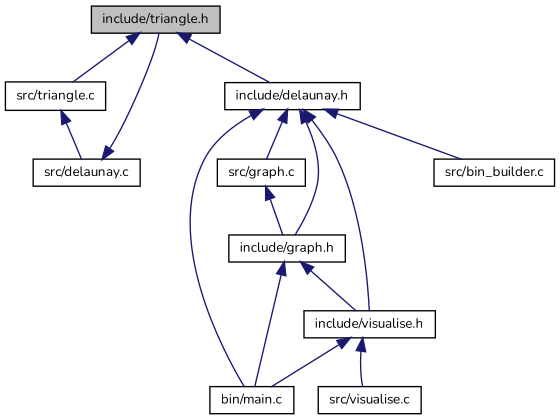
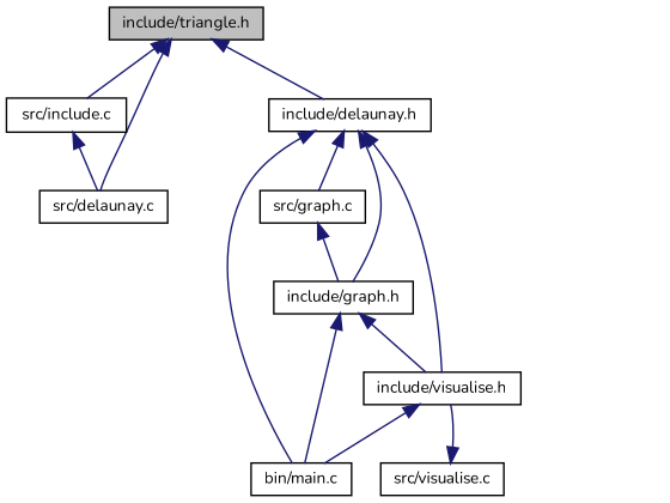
  digraph {
    fontname=Nunito
    node [color=black fillcolor=white fontname=Nunito fontsize=10 shape=record style=filled]
    edge [color=midnightblue dir=back fontname=Nunito fontsize=10 labelfontname=Helvetica labelfontsize=10 style=solid]
    n1 [fillcolor=grey75 fontcolor=black height=0.2 label="include/triangle.h" width=0.4]
    n2 [height=0.2 label="src/delaunay.c" width=0.4]
-   n3 [height=0.2 label="src/triangle.c" width=0.4]
+   n3 [height=0.2 label="src/include.c" width=0.4]
    n4 [height=0.2 label="include/delaunay.h" width=0.4]
-   n5 [height=0.2 label="src/bin_builder.c" width=0.4]
    n6 [height=0.2 label="src/graph.c" width=0.4]
    n7 [height=0.2 label="bin/main.c" width=0.4]
    n8 [height=0.2 label="include/graph.h" width=0.4]
    n9 [height=0.2 label="include/visualise.h" width=0.4]
    n10 [height=0.2 label="src/visualise.c" width=0.4]
-   n2 -> n1
+   n1 -> n2
    n1 -> n3
    n1 -> n4
    n3 -> n2
-   n4 -> n5
    n4 -> n6
    n4 -> n7
    n4 -> n8
    n4 -> n9
    n6 -> n8
    n8 -> n7
    n8 -> n9
    n9 -> n7
-   n9 -> n10
+   n10 -> n9
  }
